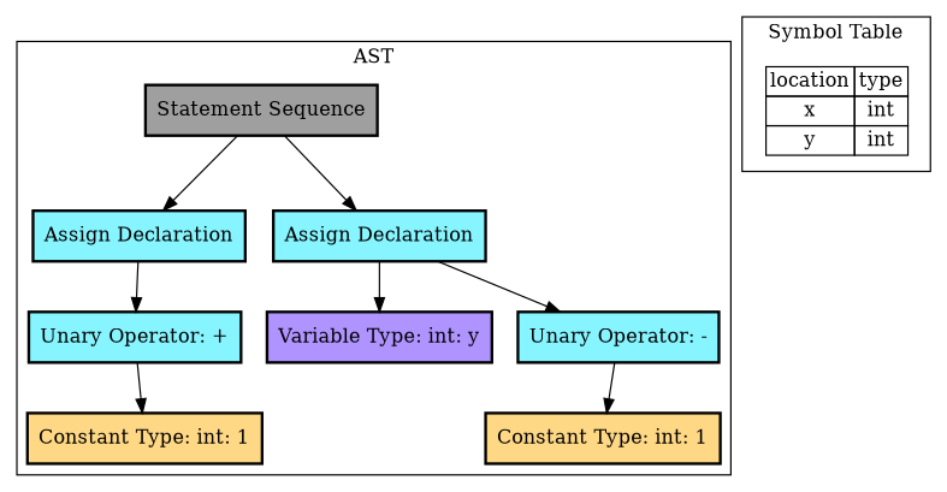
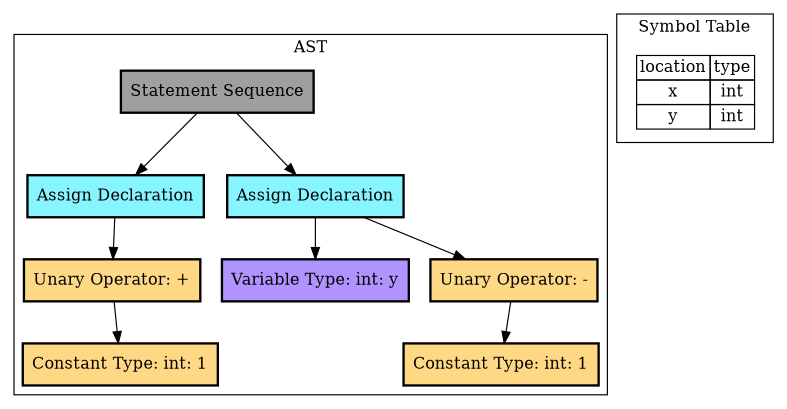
  digraph {
    node [fillcolor="#87f5ff" penwidth=2 shape=rectangle style=filled]
    n1 [fillcolor="#9f9f9f" label="Statement Sequence"]
    n2 [label="Assign Declaration"]
    n3 [label="Assign Declaration"]
-   n4 [label="Unary Operator: +"]
+   n4 [fillcolor="#FFD885" label="Unary Operator: +"]
    n5 [fillcolor="#FFD885" label="Constant Type: int: 1"]
    n6 [fillcolor="#af93ff" label="Variable Type: int: y"]
-   n7 [label="Unary Operator: -"]
+   n7 [fillcolor="#FFD885" label="Unary Operator: -"]
    n8 [fillcolor="#FFD885" label="Constant Type: int: 1"]
    n9 [label=< 				<table border='0' cellborder='1' cellspacing='0'> 					<tr><td>location</td><td>type</td></tr> 						<tr><td>x</td><td>int</td></tr> 						<tr><td>y</td><td>int</td></tr> 				</table> 			> shape=plaintext fillcolor="" penwidth="" style=""]
    subgraph cluster_1 {
      label=AST
      n1
      n2
      n3
      n4
      n5
      n6
      n7
      n8
    }
    subgraph cluster_2 {
      label="Symbol Table"
      n9
    }
    n1 -> n2
    n1 -> n3
    n2 -> n4
    n3 -> n6
    n3 -> n7
    n4 -> n5
    n7 -> n8
  }
